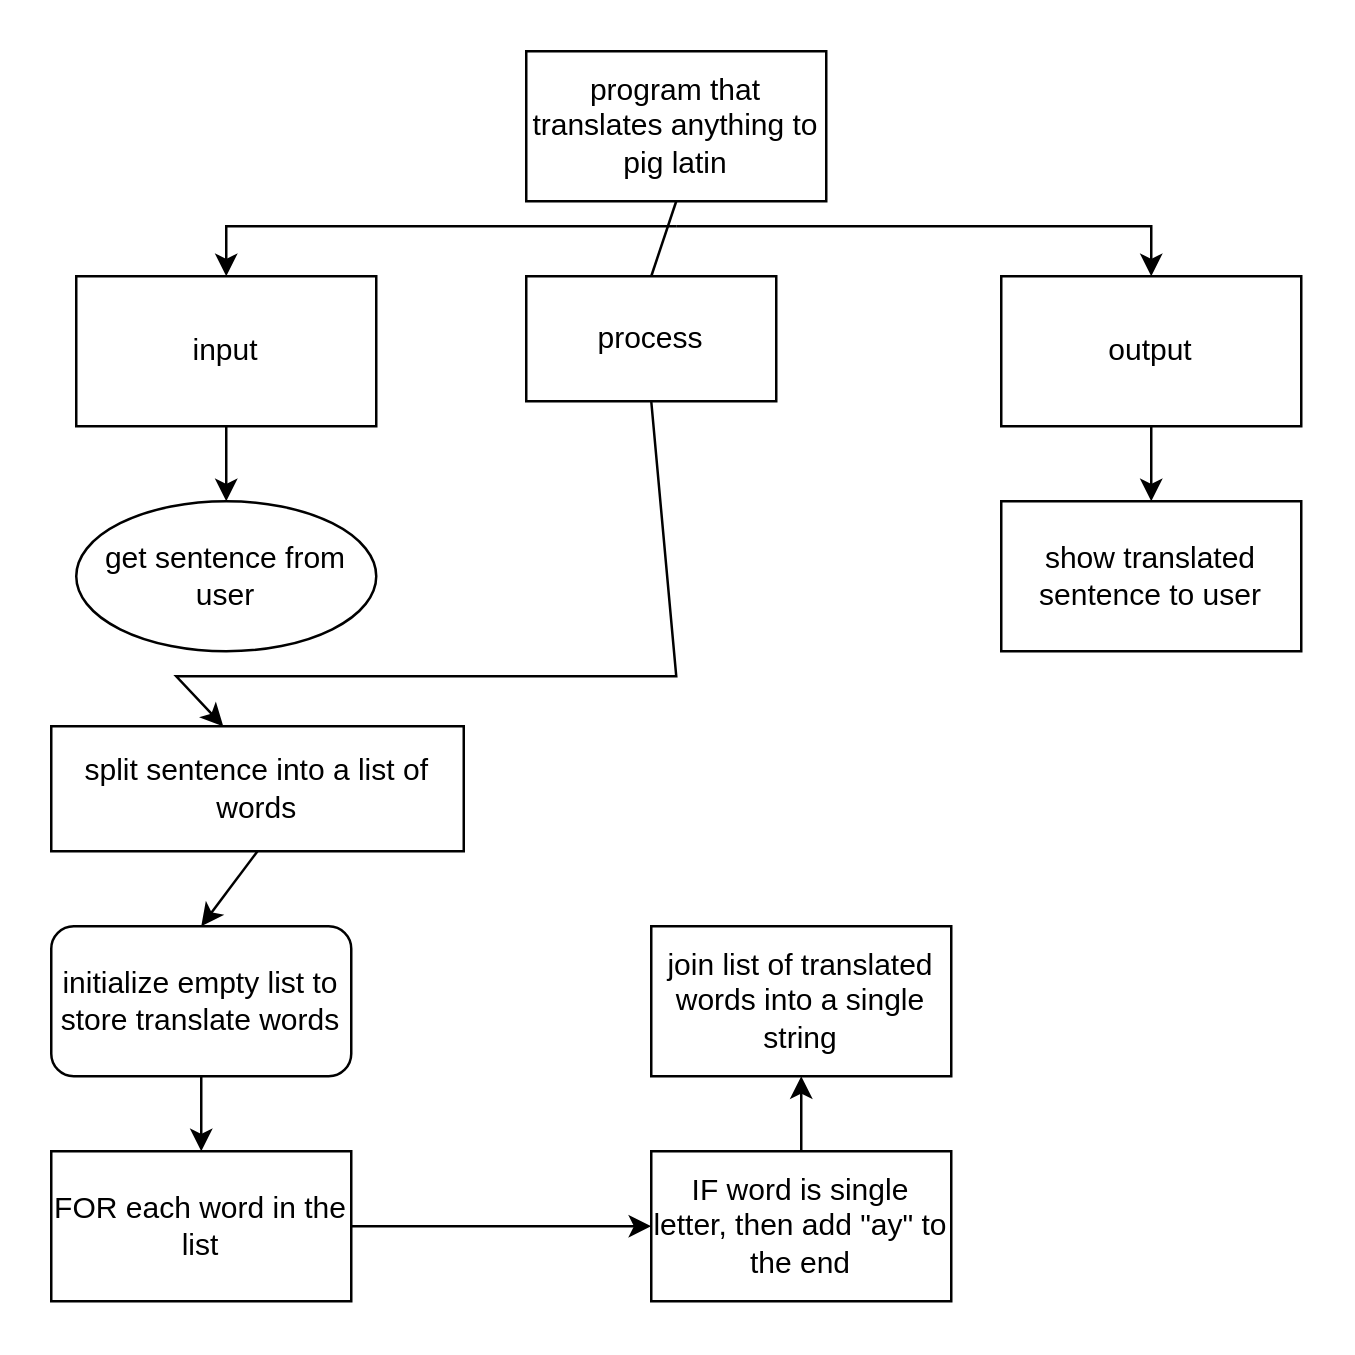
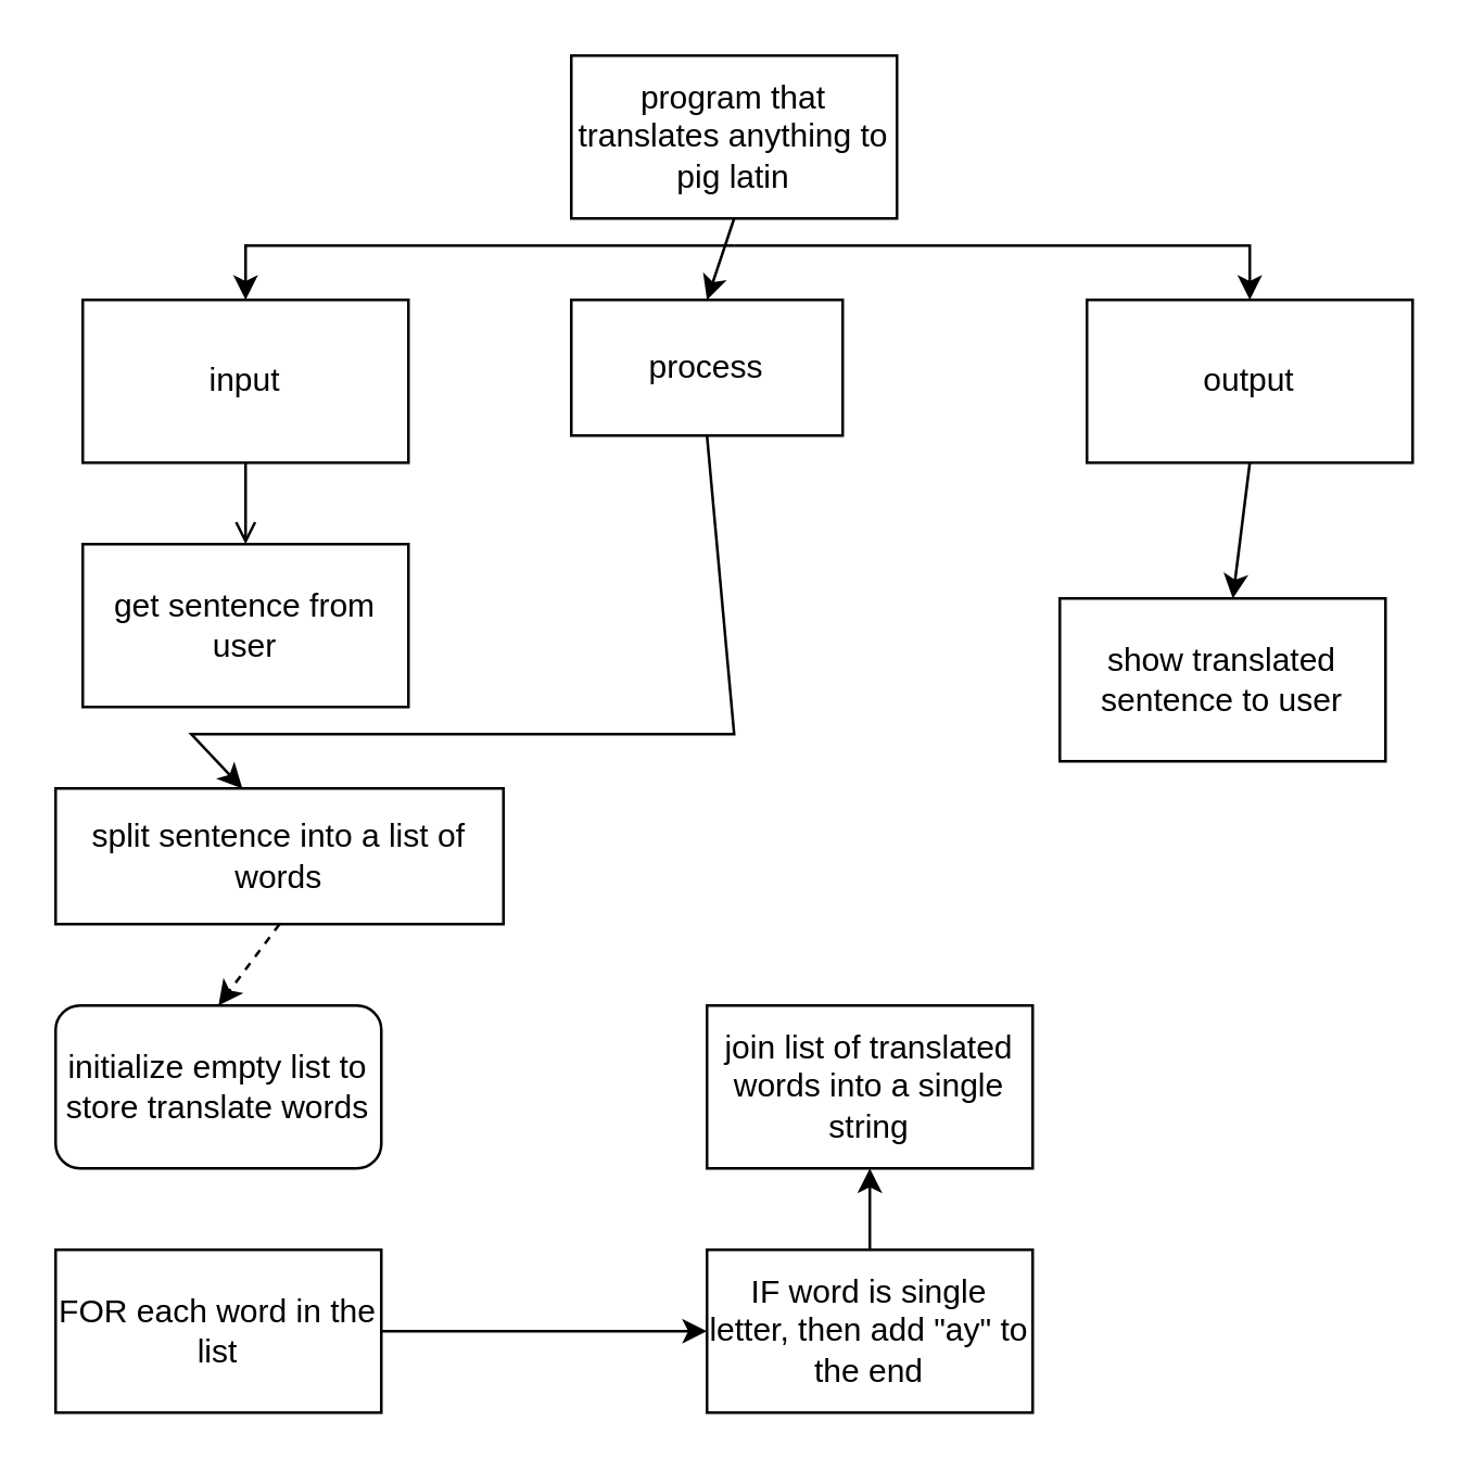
  <mxCell id="0" />
  <mxCell id="1" parent="0" />
- <mxCell id="2" style="edgeStyle=none;html=1;exitX=0.5;exitY=1;exitDx=0;exitDy=0;entryX=0.5;entryY=0;entryDx=0;entryDy=0;endArrow=none;" edge="1" parent="1" source="5" target="9"><mxGeometry relative="1" as="geometry" /></mxCell>
+ <mxCell id="2" style="edgeStyle=none;html=1;exitX=0.5;exitY=1;exitDx=0;exitDy=0;entryX=0.5;entryY=0;entryDx=0;entryDy=0;" edge="1" parent="1" source="5" target="9"><mxGeometry relative="1" as="geometry" /></mxCell>
  <mxCell id="3" style="edgeStyle=none;html=1;entryX=0.5;entryY=0;entryDx=0;entryDy=0;rounded=0;" edge="1" parent="1" target="7"><mxGeometry relative="1" as="geometry"><mxPoint x="270" y="90" as="sourcePoint" /><Array as="points"><mxPoint x="90" y="90" /></Array></mxGeometry></mxCell>
  <mxCell id="4" style="edgeStyle=none;html=1;entryX=0.5;entryY=0;entryDx=0;entryDy=0;rounded=0;" edge="1" parent="1" target="11"><mxGeometry relative="1" as="geometry"><mxPoint x="270" y="90" as="sourcePoint" /><Array as="points"><mxPoint x="460" y="90" /></Array></mxGeometry></mxCell>
  <mxCell id="5" value="program that translates anything to pig latin" style="whiteSpace=wrap;html=1;" vertex="1" parent="1"><mxGeometry x="210" y="20" width="120" height="60" as="geometry" /></mxCell>
- <mxCell id="6" style="edgeStyle=none;rounded=0;html=1;exitX=0.5;exitY=1;exitDx=0;exitDy=0;" edge="1" parent="1" source="7" target="12"><mxGeometry relative="1" as="geometry" /></mxCell>
+ <mxCell id="6" style="edgeStyle=none;rounded=0;html=1;exitX=0.5;exitY=1;exitDx=0;exitDy=0;endArrow=open;" edge="1" parent="1" source="7" target="12"><mxGeometry relative="1" as="geometry" /></mxCell>
  <mxCell id="7" value="input" style="whiteSpace=wrap;html=1;" vertex="1" parent="1"><mxGeometry x="30" y="110" width="120" height="60" as="geometry" /></mxCell>
  <mxCell id="8" style="edgeStyle=none;rounded=0;html=1;exitX=0.5;exitY=1;exitDx=0;exitDy=0;entryX=0.417;entryY=0;entryDx=0;entryDy=0;entryPerimeter=0;" edge="1" parent="1" source="9" target="14"><mxGeometry relative="1" as="geometry"><Array as="points"><mxPoint x="270" y="270" /><mxPoint x="70" y="270" /></Array></mxGeometry></mxCell>
  <mxCell id="9" value="process" style="whiteSpace=wrap;html=1;" vertex="1" parent="1"><mxGeometry x="210" y="110" width="100" height="50" as="geometry" /></mxCell>
  <mxCell id="10" style="edgeStyle=none;rounded=0;html=1;exitX=0.5;exitY=1;exitDx=0;exitDy=0;" edge="1" parent="1" source="11" target="15"><mxGeometry relative="1" as="geometry" /></mxCell>
  <mxCell id="11" value="output" style="whiteSpace=wrap;html=1;" vertex="1" parent="1"><mxGeometry x="400" y="110" width="120" height="60" as="geometry" /></mxCell>
- <mxCell id="12" value="get sentence from user" style="ellipse;whiteSpace=wrap;html=1;" vertex="1" parent="1"><mxGeometry x="30" y="200" width="120" height="60" as="geometry" /></mxCell>
- <mxCell id="13" style="edgeStyle=none;rounded=0;html=1;exitX=0.5;exitY=1;exitDx=0;exitDy=0;entryX=0.5;entryY=0;entryDx=0;entryDy=0;" edge="1" parent="1" source="14" target="17"><mxGeometry relative="1" as="geometry" /></mxCell>
+ <mxCell id="12" value="get sentence from user" style="whiteSpace=wrap;html=1;" vertex="1" parent="1"><mxGeometry x="30" y="200" width="120" height="60" as="geometry" /></mxCell>
+ <mxCell id="13" style="edgeStyle=none;rounded=0;html=1;exitX=0.5;exitY=1;exitDx=0;exitDy=0;entryX=0.5;entryY=0;entryDx=0;entryDy=0;dashed=1;" edge="1" parent="1" source="14" target="17"><mxGeometry relative="1" as="geometry" /></mxCell>
  <mxCell id="14" value="split sentence into a list of words" style="whiteSpace=wrap;html=1;" vertex="1" parent="1"><mxGeometry x="20" y="290" width="165" height="50" as="geometry" /></mxCell>
- <mxCell id="15" value="show translated sentence to user" style="whiteSpace=wrap;html=1;" vertex="1" parent="1"><mxGeometry x="400" y="200" width="120" height="60" as="geometry" /></mxCell>
- <mxCell id="16" style="edgeStyle=none;rounded=0;html=1;exitX=0.5;exitY=1;exitDx=0;exitDy=0;" edge="1" parent="1" source="17" target="19"><mxGeometry relative="1" as="geometry" /></mxCell>
+ <mxCell id="15" value="show translated sentence to user" style="whiteSpace=wrap;html=1;" vertex="1" parent="1"><mxGeometry x="390" y="220" width="120" height="60" as="geometry" /></mxCell>
  <mxCell id="17" value="initialize empty list to store translate words" style="whiteSpace=wrap;html=1;rounded=1;" vertex="1" parent="1"><mxGeometry x="20" y="370" width="120" height="60" as="geometry" /></mxCell>
  <mxCell id="18" style="edgeStyle=none;rounded=0;html=1;exitX=1;exitY=0.5;exitDx=0;exitDy=0;" edge="1" parent="1" source="19" target="21"><mxGeometry relative="1" as="geometry" /></mxCell>
  <mxCell id="19" value="FOR each word in the list" style="whiteSpace=wrap;html=1;" vertex="1" parent="1"><mxGeometry x="20" y="460" width="120" height="60" as="geometry" /></mxCell>
  <mxCell id="20" style="edgeStyle=none;rounded=0;html=1;exitX=0.5;exitY=0;exitDx=0;exitDy=0;" edge="1" parent="1" source="21" target="22"><mxGeometry relative="1" as="geometry" /></mxCell>
  <mxCell id="21" value="IF word is single letter, then add &quot;ay&quot; to the end" style="whiteSpace=wrap;html=1;" vertex="1" parent="1"><mxGeometry x="260" y="460" width="120" height="60" as="geometry" /></mxCell>
  <mxCell id="22" value="join list of translated words into a single string" style="whiteSpace=wrap;html=1;" vertex="1" parent="1"><mxGeometry x="260" y="370" width="120" height="60" as="geometry" /></mxCell>
